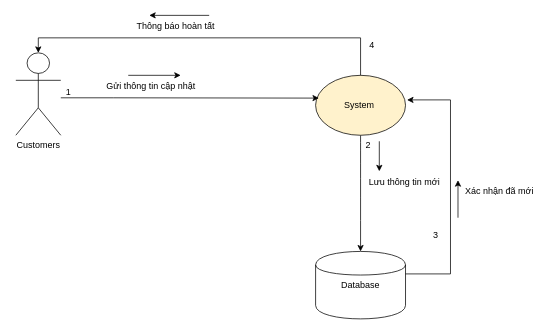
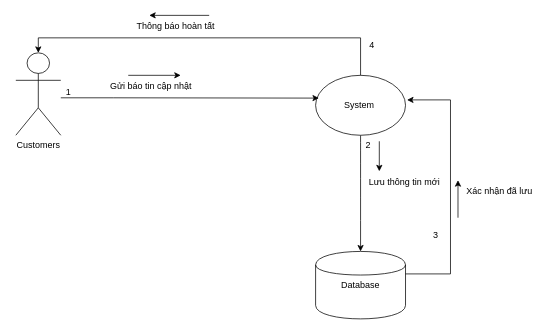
  <mxCell id="0" />
  <mxCell id="1" parent="0" />
  <mxCell id="2" value="Customers" style="shape=umlActor;verticalLabelPosition=bottom;verticalAlign=top;html=1;outlineConnect=0;" vertex="1" parent="1"><mxGeometry x="20" y="70" width="60" height="110" as="geometry" /></mxCell>
  <mxCell id="3" style="edgeStyle=orthogonalEdgeStyle;rounded=0;orthogonalLoop=1;jettySize=auto;html=1;curved=1;" edge="1" parent="1" source="4" target="5"><mxGeometry relative="1" as="geometry" /></mxCell>
- <mxCell id="4" value="System&amp;nbsp;" style="ellipse;whiteSpace=wrap;html=1;fillColor=#fff2cc;" vertex="1" parent="1"><mxGeometry x="420" y="100" width="120" height="80" as="geometry" /></mxCell>
+ <mxCell id="4" value="System&amp;nbsp;" style="ellipse;whiteSpace=wrap;html=1;" vertex="1" parent="1"><mxGeometry x="420" y="100" width="120" height="80" as="geometry" /></mxCell>
  <mxCell id="5" value="Database" style="shape=cylinder;whiteSpace=wrap;html=1;" vertex="1" parent="1"><mxGeometry x="420" y="335" width="120" height="90" as="geometry" /></mxCell>
  <mxCell id="6" style="edgeStyle=orthogonalEdgeStyle;rounded=0;orthogonalLoop=1;jettySize=auto;html=1;entryX=0.037;entryY=0.38;entryDx=0;entryDy=0;entryPerimeter=0;" edge="1" parent="1" source="2" target="4"><mxGeometry relative="1" as="geometry"><Array as="points"><mxPoint x="150" y="130" /><mxPoint x="150" y="130" /></Array></mxGeometry></mxCell>
  <mxCell id="7" value="1" style="text;html=1;align=center;verticalAlign=middle;resizable=0;points=[];autosize=1;strokeColor=none;fillColor=none;" vertex="1" parent="1"><mxGeometry x="75" y="108" width="30" height="30" as="geometry" /></mxCell>
- <mxCell id="8" value="Gửi thông tin cập nhật" style="text;html=1;align=center;verticalAlign=middle;resizable=0;points=[];autosize=1;strokeColor=none;fillColor=none;" vertex="1" parent="1"><mxGeometry x="130" y="100" width="140" height="30" as="geometry" /></mxCell>
+ <mxCell id="8" value="Gửi báo tin cập nhật" style="text;html=1;align=center;verticalAlign=middle;resizable=0;points=[];autosize=1;strokeColor=none;fillColor=none;" vertex="1" parent="1"><mxGeometry x="130" y="100" width="140" height="30" as="geometry" /></mxCell>
  <mxCell id="9" value="" style="endArrow=classic;html=1;rounded=0;" edge="1" parent="1"><mxGeometry width="50" height="50" relative="1" as="geometry"><mxPoint x="170" y="100" as="sourcePoint" /><mxPoint x="240" y="100" as="targetPoint" /></mxGeometry></mxCell>
  <mxCell id="10" value="Lưu thông tin mới&amp;nbsp;" style="text;html=1;align=center;verticalAlign=middle;resizable=0;points=[];autosize=1;strokeColor=none;fillColor=none;" vertex="1" parent="1"><mxGeometry x="480" y="228" width="120" height="30" as="geometry" /></mxCell>
  <mxCell id="11" value="2" style="text;html=1;align=center;verticalAlign=middle;resizable=0;points=[];autosize=1;strokeColor=none;fillColor=none;" vertex="1" parent="1"><mxGeometry x="475" y="178" width="30" height="30" as="geometry" /></mxCell>
  <mxCell id="12" value="" style="endArrow=classic;html=1;rounded=0;" edge="1" parent="1"><mxGeometry width="50" height="50" relative="1" as="geometry"><mxPoint x="505" y="188" as="sourcePoint" /><mxPoint x="505" y="228" as="targetPoint" /></mxGeometry></mxCell>
  <mxCell id="13" style="edgeStyle=orthogonalEdgeStyle;rounded=0;orthogonalLoop=1;jettySize=auto;html=1;entryX=1.017;entryY=0.41;entryDx=0;entryDy=0;entryPerimeter=0;" edge="1" parent="1" source="5" target="4"><mxGeometry relative="1" as="geometry"><Array as="points"><mxPoint x="600" y="365" /><mxPoint x="600" y="133" /></Array></mxGeometry></mxCell>
  <mxCell id="14" value="" style="endArrow=classic;html=1;rounded=0;" edge="1" parent="1"><mxGeometry width="50" height="50" relative="1" as="geometry"><mxPoint x="610" y="290" as="sourcePoint" /><mxPoint x="610" y="240" as="targetPoint" /></mxGeometry></mxCell>
  <mxCell id="15" value="3" style="text;html=1;align=center;verticalAlign=middle;resizable=0;points=[];autosize=1;strokeColor=none;fillColor=none;" vertex="1" parent="1"><mxGeometry x="565" y="298" width="30" height="30" as="geometry" /></mxCell>
- <mxCell id="16" value="Xác nhận đã mới" style="text;html=1;align=center;verticalAlign=middle;resizable=0;points=[];autosize=1;strokeColor=none;fillColor=none;" vertex="1" parent="1"><mxGeometry x="610" y="240" width="110" height="30" as="geometry" /></mxCell>
+ <mxCell id="16" value="Xác nhận đã lưu" style="text;html=1;align=center;verticalAlign=middle;resizable=0;points=[];autosize=1;strokeColor=none;fillColor=none;" vertex="1" parent="1"><mxGeometry x="610" y="240" width="110" height="30" as="geometry" /></mxCell>
  <mxCell id="17" style="edgeStyle=orthogonalEdgeStyle;rounded=0;orthogonalLoop=1;jettySize=auto;html=1;entryX=0.5;entryY=0;entryDx=0;entryDy=0;entryPerimeter=0;" edge="1" parent="1" source="4" target="2"><mxGeometry relative="1" as="geometry"><Array as="points"><mxPoint x="480" y="50" /><mxPoint x="50" y="50" /></Array></mxGeometry></mxCell>
  <mxCell id="18" value="4" style="text;html=1;align=center;verticalAlign=middle;resizable=0;points=[];autosize=1;strokeColor=none;fillColor=none;" vertex="1" parent="1"><mxGeometry x="480" y="45" width="30" height="30" as="geometry" /></mxCell>
  <mxCell id="19" value="Thông báo hoàn tất" style="text;html=1;align=center;verticalAlign=middle;resizable=0;points=[];autosize=1;strokeColor=none;fillColor=none;" vertex="1" parent="1"><mxGeometry x="168" y="20" width="130" height="30" as="geometry" /></mxCell>
  <mxCell id="20" value="" style="endArrow=classic;html=1;rounded=0;entryX=0.231;entryY=0;entryDx=0;entryDy=0;entryPerimeter=0;" edge="1" parent="1" target="19"><mxGeometry width="50" height="50" relative="1" as="geometry"><mxPoint x="278" y="20" as="sourcePoint" /><mxPoint x="228" as="targetPoint" y="-30" /></mxGeometry></mxCell>
